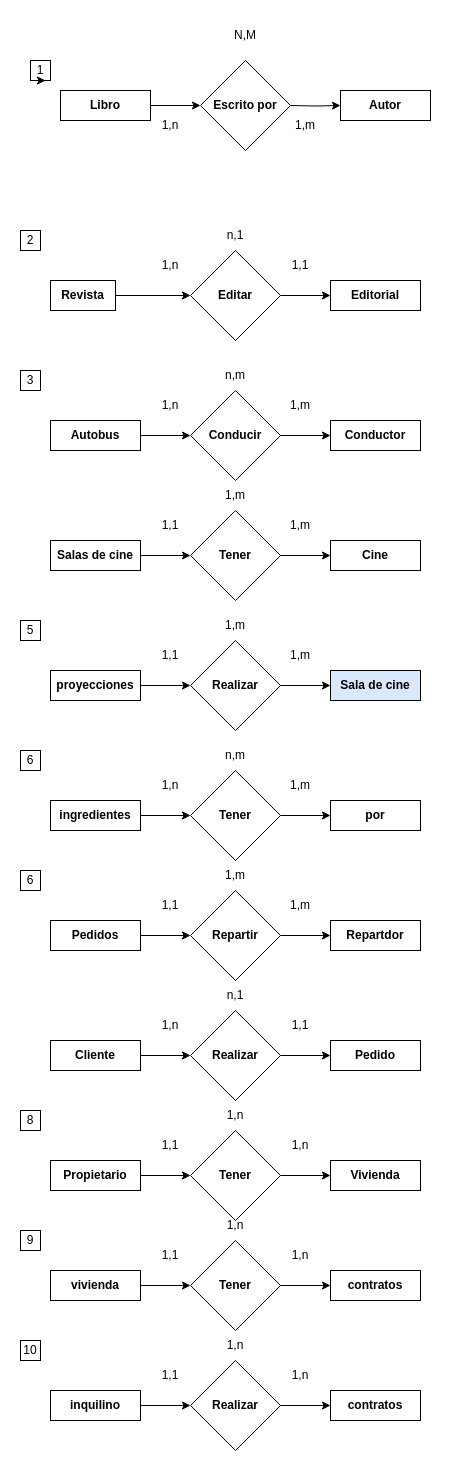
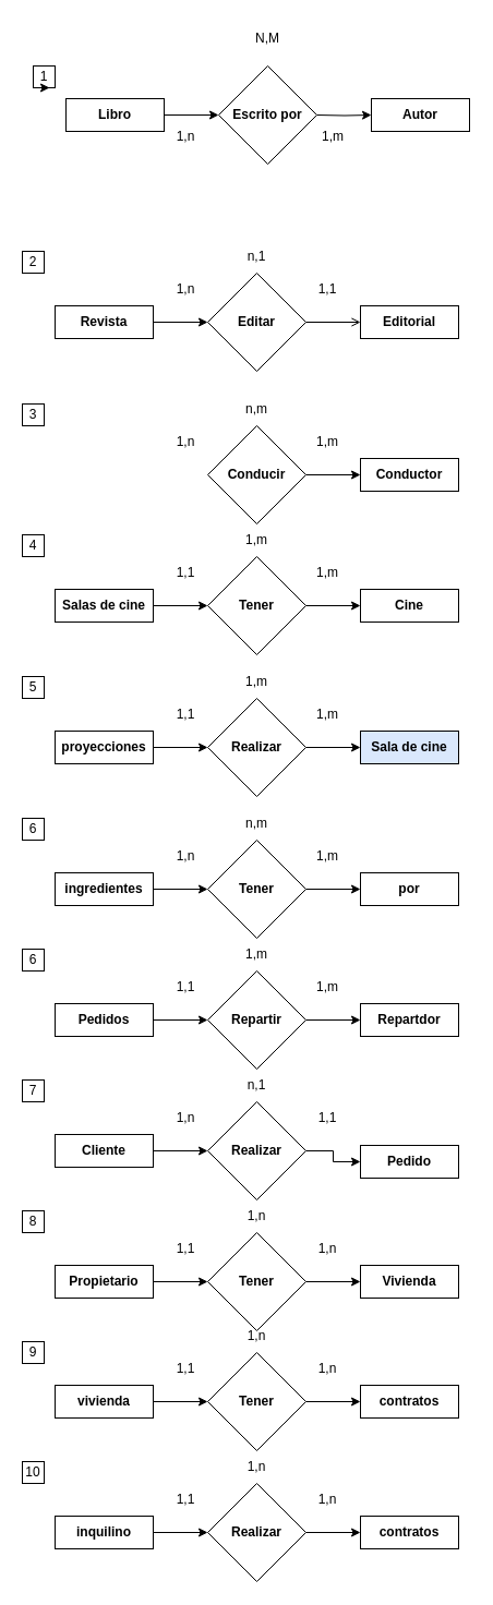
  <mxCell id="0" />
  <mxCell id="1" parent="0" />
  <mxCell id="2" value="1" style="rounded=0;whiteSpace=wrap;html=1;" vertex="1" parent="1"><mxGeometry x="30" y="60" width="20" height="20" as="geometry" /></mxCell>
  <mxCell id="3" style="edgeStyle=orthogonalEdgeStyle;rounded=0;orthogonalLoop=1;jettySize=auto;html=1;exitX=0.5;exitY=1;exitDx=0;exitDy=0;entryX=0.75;entryY=1;entryDx=0;entryDy=0;" edge="1" parent="1" source="2" target="2"><mxGeometry relative="1" as="geometry" /></mxCell>
  <mxCell id="4" value="2" style="rounded=0;whiteSpace=wrap;html=1;" vertex="1" parent="1"><mxGeometry x="20" y="230" width="20" height="20" as="geometry" /></mxCell>
  <mxCell id="5" value="Libro" style="rounded=0;whiteSpace=wrap;html=1;align=center;fontStyle=1" vertex="1" parent="1"><mxGeometry x="60" y="90" width="90" height="30" as="geometry" /></mxCell>
  <mxCell id="6" value="Autor" style="rounded=0;whiteSpace=wrap;html=1;align=center;fontStyle=1" vertex="1" parent="1"><mxGeometry x="340" y="90" width="90" height="30" as="geometry" /></mxCell>
  <mxCell id="7" style="edgeStyle=orthogonalEdgeStyle;rounded=0;orthogonalLoop=1;jettySize=auto;html=1;exitX=1;exitY=0.5;exitDx=0;exitDy=0;entryX=0;entryY=0.5;entryDx=0;entryDy=0;" edge="1" parent="1" target="6"><mxGeometry relative="1" as="geometry"><mxPoint x="290" y="105" as="sourcePoint" /></mxGeometry></mxCell>
  <mxCell id="8" value="Escrito por" style="rounded=0;whiteSpace=wrap;html=1;align=center;fontStyle=1;shape=rhombus;perimeter=rhombusPerimeter;" vertex="1" parent="1"><mxGeometry x="200" y="60" width="90" height="90" as="geometry" /></mxCell>
  <mxCell id="9" value="1,n" style="text;html=1;strokeColor=none;fillColor=none;align=center;verticalAlign=middle;whiteSpace=wrap;rounded=0;" vertex="1" parent="1"><mxGeometry x="140" y="110" width="60" height="30" as="geometry" /></mxCell>
  <mxCell id="10" value="1,m" style="text;html=1;strokeColor=none;fillColor=none;align=center;verticalAlign=middle;whiteSpace=wrap;rounded=0;" vertex="1" parent="1"><mxGeometry x="275" y="110" width="60" height="30" as="geometry" /></mxCell>
  <mxCell id="11" value="N,M" style="text;html=1;strokeColor=none;fillColor=none;align=center;verticalAlign=middle;whiteSpace=wrap;rounded=0;" vertex="1" parent="1"><mxGeometry x="215" y="20" width="60" height="30" as="geometry" /></mxCell>
  <mxCell id="12" style="edgeStyle=orthogonalEdgeStyle;rounded=0;orthogonalLoop=1;jettySize=auto;html=1;exitX=1;exitY=0.5;exitDx=0;exitDy=0;entryX=0;entryY=0.5;entryDx=0;entryDy=0;" edge="1" parent="1" source="13" target="16"><mxGeometry relative="1" as="geometry" /></mxCell>
- <mxCell id="13" value="Revista" style="rounded=0;whiteSpace=wrap;html=1;align=center;fontStyle=1" vertex="1" parent="1"><mxGeometry x="50" y="280" width="65" height="30" as="geometry" /></mxCell>
+ <mxCell id="13" value="Revista" style="rounded=0;whiteSpace=wrap;html=1;align=center;fontStyle=1" vertex="1" parent="1"><mxGeometry x="50" y="280" width="90" height="30" as="geometry" /></mxCell>
  <mxCell id="14" value="Editorial" style="rounded=0;whiteSpace=wrap;html=1;align=center;fontStyle=1" vertex="1" parent="1"><mxGeometry x="330" y="280" width="90" height="30" as="geometry" /></mxCell>
- <mxCell id="15" style="edgeStyle=orthogonalEdgeStyle;rounded=0;orthogonalLoop=1;jettySize=auto;html=1;exitX=1;exitY=0.5;exitDx=0;exitDy=0;entryX=0;entryY=0.5;entryDx=0;entryDy=0;" edge="1" parent="1" source="16" target="14"><mxGeometry relative="1" as="geometry" /></mxCell>
+ <mxCell id="15" style="edgeStyle=orthogonalEdgeStyle;rounded=0;orthogonalLoop=1;jettySize=auto;html=1;exitX=1;exitY=0.5;exitDx=0;exitDy=0;entryX=0;entryY=0.5;entryDx=0;entryDy=0;endArrow=open;" edge="1" parent="1" source="16" target="14"><mxGeometry relative="1" as="geometry" /></mxCell>
  <mxCell id="16" value="Editar" style="rounded=0;whiteSpace=wrap;html=1;align=center;fontStyle=1;shape=rhombus;perimeter=rhombusPerimeter;" vertex="1" parent="1"><mxGeometry x="190" y="250" width="90" height="90" as="geometry" /></mxCell>
  <mxCell id="17" value="1,n" style="text;html=1;strokeColor=none;fillColor=none;align=center;verticalAlign=middle;whiteSpace=wrap;rounded=0;" vertex="1" parent="1"><mxGeometry x="140" y="250" width="60" height="30" as="geometry" /></mxCell>
  <mxCell id="18" value="1,1" style="text;html=1;strokeColor=none;fillColor=none;align=center;verticalAlign=middle;whiteSpace=wrap;rounded=0;" vertex="1" parent="1"><mxGeometry x="270" y="250" width="60" height="30" as="geometry" /></mxCell>
  <mxCell id="19" value="n,1" style="text;html=1;strokeColor=none;fillColor=none;align=center;verticalAlign=middle;whiteSpace=wrap;rounded=0;" vertex="1" parent="1"><mxGeometry x="205" y="220" width="60" height="30" as="geometry" /></mxCell>
  <mxCell id="20" value="" style="endArrow=classic;html=1;rounded=0;exitX=1;exitY=0.5;exitDx=0;exitDy=0;entryX=0;entryY=0.5;entryDx=0;entryDy=0;" edge="1" parent="1" source="5"><mxGeometry width="50" height="50" relative="1" as="geometry"><mxPoint x="290" y="320" as="sourcePoint" /><mxPoint x="200" y="105" as="targetPoint" /></mxGeometry></mxCell>
  <mxCell id="21" value="3" style="rounded=0;whiteSpace=wrap;html=1;" vertex="1" parent="1"><mxGeometry x="20" y="370" width="20" height="20" as="geometry" /></mxCell>
- <mxCell id="22" style="edgeStyle=orthogonalEdgeStyle;rounded=0;orthogonalLoop=1;jettySize=auto;html=1;exitX=1;exitY=0.5;exitDx=0;exitDy=0;entryX=0;entryY=0.5;entryDx=0;entryDy=0;" edge="1" parent="1" source="23" target="26"><mxGeometry relative="1" as="geometry" /></mxCell>
- <mxCell id="23" value="Autobus" style="rounded=0;whiteSpace=wrap;html=1;align=center;fontStyle=1" vertex="1" parent="1"><mxGeometry x="50" y="420" width="90" height="30" as="geometry" /></mxCell>
  <mxCell id="24" value="Conductor" style="rounded=0;whiteSpace=wrap;html=1;align=center;fontStyle=1" vertex="1" parent="1"><mxGeometry x="330" y="420" width="90" height="30" as="geometry" /></mxCell>
  <mxCell id="25" style="edgeStyle=orthogonalEdgeStyle;rounded=0;orthogonalLoop=1;jettySize=auto;html=1;exitX=1;exitY=0.5;exitDx=0;exitDy=0;entryX=0;entryY=0.5;entryDx=0;entryDy=0;entryPerimeter=0;" edge="1" parent="1" source="26" target="24"><mxGeometry relative="1" as="geometry" /></mxCell>
  <mxCell id="26" value="Conducir" style="rounded=0;whiteSpace=wrap;html=1;align=center;fontStyle=1;shape=rhombus;perimeter=rhombusPerimeter;" vertex="1" parent="1"><mxGeometry x="190" y="390" width="90" height="90" as="geometry" /></mxCell>
  <mxCell id="27" value="1,n" style="text;html=1;strokeColor=none;fillColor=none;align=center;verticalAlign=middle;whiteSpace=wrap;rounded=0;" vertex="1" parent="1"><mxGeometry x="140" y="390" width="60" height="30" as="geometry" /></mxCell>
  <mxCell id="28" value="1,m" style="text;html=1;strokeColor=none;fillColor=none;align=center;verticalAlign=middle;whiteSpace=wrap;rounded=0;" vertex="1" parent="1"><mxGeometry x="270" y="390" width="60" height="30" as="geometry" /></mxCell>
  <mxCell id="29" value="n,m" style="text;html=1;strokeColor=none;fillColor=none;align=center;verticalAlign=middle;whiteSpace=wrap;rounded=0;" vertex="1" parent="1"><mxGeometry x="205" y="360" width="60" height="30" as="geometry" /></mxCell>
+ <mxCell id="30" value="4" style="rounded=0;whiteSpace=wrap;html=1;" vertex="1" parent="1"><mxGeometry x="20" y="490" width="20" height="20" as="geometry" /></mxCell>
  <mxCell id="31" style="edgeStyle=orthogonalEdgeStyle;rounded=0;orthogonalLoop=1;jettySize=auto;html=1;exitX=1;exitY=0.5;exitDx=0;exitDy=0;entryX=0;entryY=0.5;entryDx=0;entryDy=0;" edge="1" parent="1" source="32" target="35"><mxGeometry relative="1" as="geometry" /></mxCell>
  <mxCell id="32" value="Salas de cine" style="rounded=0;whiteSpace=wrap;html=1;align=center;fontStyle=1" vertex="1" parent="1"><mxGeometry x="50" y="540" width="90" height="30" as="geometry" /></mxCell>
  <mxCell id="33" value="Cine" style="rounded=0;whiteSpace=wrap;html=1;align=center;fontStyle=1" vertex="1" parent="1"><mxGeometry x="330" y="540" width="90" height="30" as="geometry" /></mxCell>
  <mxCell id="34" style="edgeStyle=orthogonalEdgeStyle;rounded=0;orthogonalLoop=1;jettySize=auto;html=1;exitX=1;exitY=0.5;exitDx=0;exitDy=0;entryX=0;entryY=0.5;entryDx=0;entryDy=0;entryPerimeter=0;" edge="1" parent="1" source="35" target="33"><mxGeometry relative="1" as="geometry" /></mxCell>
  <mxCell id="35" value="Tener" style="rounded=0;whiteSpace=wrap;html=1;align=center;fontStyle=1;shape=rhombus;perimeter=rhombusPerimeter;" vertex="1" parent="1"><mxGeometry x="190" y="510" width="90" height="90" as="geometry" /></mxCell>
  <mxCell id="36" value="1,1" style="text;html=1;strokeColor=none;fillColor=none;align=center;verticalAlign=middle;whiteSpace=wrap;rounded=0;" vertex="1" parent="1"><mxGeometry x="140" y="510" width="60" height="30" as="geometry" /></mxCell>
  <mxCell id="37" value="1,m" style="text;html=1;strokeColor=none;fillColor=none;align=center;verticalAlign=middle;whiteSpace=wrap;rounded=0;" vertex="1" parent="1"><mxGeometry x="270" y="510" width="60" height="30" as="geometry" /></mxCell>
  <mxCell id="38" value="1,m" style="text;html=1;strokeColor=none;fillColor=none;align=center;verticalAlign=middle;whiteSpace=wrap;rounded=0;" vertex="1" parent="1"><mxGeometry x="205" y="480" width="60" height="30" as="geometry" /></mxCell>
  <mxCell id="39" value="5" style="rounded=0;whiteSpace=wrap;html=1;" vertex="1" parent="1"><mxGeometry x="20" y="620" width="20" height="20" as="geometry" /></mxCell>
  <mxCell id="40" style="edgeStyle=orthogonalEdgeStyle;rounded=0;orthogonalLoop=1;jettySize=auto;html=1;exitX=1;exitY=0.5;exitDx=0;exitDy=0;entryX=0;entryY=0.5;entryDx=0;entryDy=0;" edge="1" parent="1" source="41" target="44"><mxGeometry relative="1" as="geometry" /></mxCell>
  <mxCell id="41" value="proyecciones" style="rounded=0;whiteSpace=wrap;html=1;align=center;fontStyle=1" vertex="1" parent="1"><mxGeometry x="50" y="670" width="90" height="30" as="geometry" /></mxCell>
  <mxCell id="42" value="Sala de cine" style="rounded=0;whiteSpace=wrap;html=1;align=center;fontStyle=1;fillColor=#dae8fc;" vertex="1" parent="1"><mxGeometry x="330" y="670" width="90" height="30" as="geometry" /></mxCell>
  <mxCell id="43" style="edgeStyle=orthogonalEdgeStyle;rounded=0;orthogonalLoop=1;jettySize=auto;html=1;exitX=1;exitY=0.5;exitDx=0;exitDy=0;entryX=0;entryY=0.5;entryDx=0;entryDy=0;entryPerimeter=0;" edge="1" parent="1" source="44" target="42"><mxGeometry relative="1" as="geometry" /></mxCell>
  <mxCell id="44" value="Realizar" style="rounded=0;whiteSpace=wrap;html=1;align=center;fontStyle=1;shape=rhombus;perimeter=rhombusPerimeter;" vertex="1" parent="1"><mxGeometry x="190" y="640" width="90" height="90" as="geometry" /></mxCell>
  <mxCell id="45" value="1,1" style="text;html=1;strokeColor=none;fillColor=none;align=center;verticalAlign=middle;whiteSpace=wrap;rounded=0;" vertex="1" parent="1"><mxGeometry x="140" y="640" width="60" height="30" as="geometry" /></mxCell>
  <mxCell id="46" value="1,m" style="text;html=1;strokeColor=none;fillColor=none;align=center;verticalAlign=middle;whiteSpace=wrap;rounded=0;" vertex="1" parent="1"><mxGeometry x="270" y="640" width="60" height="30" as="geometry" /></mxCell>
  <mxCell id="47" value="1,m" style="text;html=1;strokeColor=none;fillColor=none;align=center;verticalAlign=middle;whiteSpace=wrap;rounded=0;" vertex="1" parent="1"><mxGeometry x="205" y="610" width="60" height="30" as="geometry" /></mxCell>
  <mxCell id="48" value="6" style="rounded=0;whiteSpace=wrap;html=1;" vertex="1" parent="1"><mxGeometry x="20" y="750" width="20" height="20" as="geometry" /></mxCell>
  <mxCell id="49" style="edgeStyle=orthogonalEdgeStyle;rounded=0;orthogonalLoop=1;jettySize=auto;html=1;exitX=1;exitY=0.5;exitDx=0;exitDy=0;entryX=0;entryY=0.5;entryDx=0;entryDy=0;" edge="1" parent="1" source="50" target="53"><mxGeometry relative="1" as="geometry" /></mxCell>
  <mxCell id="50" value="ingredientes" style="rounded=0;whiteSpace=wrap;html=1;align=center;fontStyle=1" vertex="1" parent="1"><mxGeometry x="50" y="800" width="90" height="30" as="geometry" /></mxCell>
  <mxCell id="51" value="por" style="rounded=0;whiteSpace=wrap;html=1;align=center;fontStyle=1" vertex="1" parent="1"><mxGeometry x="330" y="800" width="90" height="30" as="geometry" /></mxCell>
  <mxCell id="52" style="edgeStyle=orthogonalEdgeStyle;rounded=0;orthogonalLoop=1;jettySize=auto;html=1;exitX=1;exitY=0.5;exitDx=0;exitDy=0;entryX=0;entryY=0.5;entryDx=0;entryDy=0;entryPerimeter=0;" edge="1" parent="1" source="53" target="51"><mxGeometry relative="1" as="geometry" /></mxCell>
  <mxCell id="53" value="Tener" style="rounded=0;whiteSpace=wrap;html=1;align=center;fontStyle=1;shape=rhombus;perimeter=rhombusPerimeter;" vertex="1" parent="1"><mxGeometry x="190" y="770" width="90" height="90" as="geometry" /></mxCell>
  <mxCell id="54" value="1,n" style="text;html=1;strokeColor=none;fillColor=none;align=center;verticalAlign=middle;whiteSpace=wrap;rounded=0;" vertex="1" parent="1"><mxGeometry x="140" y="770" width="60" height="30" as="geometry" /></mxCell>
  <mxCell id="55" value="1,m" style="text;html=1;strokeColor=none;fillColor=none;align=center;verticalAlign=middle;whiteSpace=wrap;rounded=0;" vertex="1" parent="1"><mxGeometry x="270" y="770" width="60" height="30" as="geometry" /></mxCell>
  <mxCell id="56" value="n,m" style="text;html=1;strokeColor=none;fillColor=none;align=center;verticalAlign=middle;whiteSpace=wrap;rounded=0;" vertex="1" parent="1"><mxGeometry x="205" y="740" width="60" height="30" as="geometry" /></mxCell>
  <mxCell id="57" value="6" style="rounded=0;whiteSpace=wrap;html=1;" vertex="1" parent="1"><mxGeometry x="20" y="870" width="20" height="20" as="geometry" /></mxCell>
  <mxCell id="58" style="edgeStyle=orthogonalEdgeStyle;rounded=0;orthogonalLoop=1;jettySize=auto;html=1;exitX=1;exitY=0.5;exitDx=0;exitDy=0;entryX=0;entryY=0.5;entryDx=0;entryDy=0;" edge="1" parent="1" source="59" target="62"><mxGeometry relative="1" as="geometry" /></mxCell>
  <mxCell id="59" value="Pedidos" style="rounded=0;whiteSpace=wrap;html=1;align=center;fontStyle=1" vertex="1" parent="1"><mxGeometry x="50" y="920" width="90" height="30" as="geometry" /></mxCell>
  <mxCell id="60" value="Repartdor" style="rounded=0;whiteSpace=wrap;html=1;align=center;fontStyle=1" vertex="1" parent="1"><mxGeometry x="330" y="920" width="90" height="30" as="geometry" /></mxCell>
  <mxCell id="61" style="edgeStyle=orthogonalEdgeStyle;rounded=0;orthogonalLoop=1;jettySize=auto;html=1;exitX=1;exitY=0.5;exitDx=0;exitDy=0;entryX=0;entryY=0.5;entryDx=0;entryDy=0;entryPerimeter=0;" edge="1" parent="1" source="62" target="60"><mxGeometry relative="1" as="geometry" /></mxCell>
  <mxCell id="62" value="Repartir" style="rounded=0;whiteSpace=wrap;html=1;align=center;fontStyle=1;shape=rhombus;perimeter=rhombusPerimeter;" vertex="1" parent="1"><mxGeometry x="190" y="890" width="90" height="90" as="geometry" /></mxCell>
  <mxCell id="63" value="1,1" style="text;html=1;strokeColor=none;fillColor=none;align=center;verticalAlign=middle;whiteSpace=wrap;rounded=0;" vertex="1" parent="1"><mxGeometry x="140" y="890" width="60" height="30" as="geometry" /></mxCell>
  <mxCell id="64" value="1,m" style="text;html=1;strokeColor=none;fillColor=none;align=center;verticalAlign=middle;whiteSpace=wrap;rounded=0;" vertex="1" parent="1"><mxGeometry x="270" y="890" width="60" height="30" as="geometry" /></mxCell>
  <mxCell id="65" value="1,m" style="text;html=1;strokeColor=none;fillColor=none;align=center;verticalAlign=middle;whiteSpace=wrap;rounded=0;" vertex="1" parent="1"><mxGeometry x="205" y="860" width="60" height="30" as="geometry" /></mxCell>
+ <mxCell id="66" value="7" style="rounded=0;whiteSpace=wrap;html=1;" vertex="1" parent="1"><mxGeometry x="20" y="990" width="20" height="20" as="geometry" /></mxCell>
  <mxCell id="67" style="edgeStyle=orthogonalEdgeStyle;rounded=0;orthogonalLoop=1;jettySize=auto;html=1;exitX=1;exitY=0.5;exitDx=0;exitDy=0;entryX=0;entryY=0.5;entryDx=0;entryDy=0;" edge="1" parent="1" source="68" target="71"><mxGeometry relative="1" as="geometry" /></mxCell>
  <mxCell id="68" value="Cliente" style="rounded=0;whiteSpace=wrap;html=1;align=center;fontStyle=1" vertex="1" parent="1"><mxGeometry x="50" y="1040" width="90" height="30" as="geometry" /></mxCell>
- <mxCell id="69" value="Pedido" style="rounded=0;whiteSpace=wrap;html=1;align=center;fontStyle=1" vertex="1" parent="1"><mxGeometry x="330" y="1040" width="90" height="30" as="geometry" /></mxCell>
+ <mxCell id="69" value="Pedido" style="rounded=0;whiteSpace=wrap;html=1;align=center;fontStyle=1" vertex="1" parent="1"><mxGeometry x="330" y="1050" width="90" height="30" as="geometry" /></mxCell>
  <mxCell id="70" style="edgeStyle=orthogonalEdgeStyle;rounded=0;orthogonalLoop=1;jettySize=auto;html=1;exitX=1;exitY=0.5;exitDx=0;exitDy=0;entryX=0;entryY=0.5;entryDx=0;entryDy=0;entryPerimeter=0;" edge="1" parent="1" source="71" target="69"><mxGeometry relative="1" as="geometry" /></mxCell>
  <mxCell id="71" value="Realizar" style="rounded=0;whiteSpace=wrap;html=1;align=center;fontStyle=1;shape=rhombus;perimeter=rhombusPerimeter;" vertex="1" parent="1"><mxGeometry x="190" y="1010" width="90" height="90" as="geometry" /></mxCell>
  <mxCell id="72" value="1,n" style="text;html=1;strokeColor=none;fillColor=none;align=center;verticalAlign=middle;whiteSpace=wrap;rounded=0;" vertex="1" parent="1"><mxGeometry x="140" y="1010" width="60" height="30" as="geometry" /></mxCell>
  <mxCell id="73" value="1,1" style="text;html=1;strokeColor=none;fillColor=none;align=center;verticalAlign=middle;whiteSpace=wrap;rounded=0;" vertex="1" parent="1"><mxGeometry x="270" y="1010" width="60" height="30" as="geometry" /></mxCell>
  <mxCell id="74" value="n,1" style="text;html=1;strokeColor=none;fillColor=none;align=center;verticalAlign=middle;whiteSpace=wrap;rounded=0;" vertex="1" parent="1"><mxGeometry x="205" y="980" width="60" height="30" as="geometry" /></mxCell>
  <mxCell id="75" value="8" style="rounded=0;whiteSpace=wrap;html=1;" vertex="1" parent="1"><mxGeometry x="20" y="1110" width="20" height="20" as="geometry" /></mxCell>
  <mxCell id="76" style="edgeStyle=orthogonalEdgeStyle;rounded=0;orthogonalLoop=1;jettySize=auto;html=1;exitX=1;exitY=0.5;exitDx=0;exitDy=0;entryX=0;entryY=0.5;entryDx=0;entryDy=0;" edge="1" parent="1" source="77" target="80"><mxGeometry relative="1" as="geometry" /></mxCell>
  <mxCell id="77" value="Propietario" style="rounded=0;whiteSpace=wrap;html=1;align=center;fontStyle=1" vertex="1" parent="1"><mxGeometry x="50" y="1160" width="90" height="30" as="geometry" /></mxCell>
  <mxCell id="78" value="Vivienda" style="rounded=0;whiteSpace=wrap;html=1;align=center;fontStyle=1" vertex="1" parent="1"><mxGeometry x="330" y="1160" width="90" height="30" as="geometry" /></mxCell>
  <mxCell id="79" style="edgeStyle=orthogonalEdgeStyle;rounded=0;orthogonalLoop=1;jettySize=auto;html=1;exitX=1;exitY=0.5;exitDx=0;exitDy=0;entryX=0;entryY=0.5;entryDx=0;entryDy=0;entryPerimeter=0;" edge="1" parent="1" source="80" target="78"><mxGeometry relative="1" as="geometry" /></mxCell>
  <mxCell id="80" value="Tener" style="rounded=0;whiteSpace=wrap;html=1;align=center;fontStyle=1;shape=rhombus;perimeter=rhombusPerimeter;" vertex="1" parent="1"><mxGeometry x="190" y="1130" width="90" height="90" as="geometry" /></mxCell>
  <mxCell id="81" value="1,n" style="text;html=1;strokeColor=none;fillColor=none;align=center;verticalAlign=middle;whiteSpace=wrap;rounded=0;" vertex="1" parent="1"><mxGeometry x="270" y="1130" width="60" height="30" as="geometry" /></mxCell>
  <mxCell id="82" value="1,1" style="text;html=1;strokeColor=none;fillColor=none;align=center;verticalAlign=middle;whiteSpace=wrap;rounded=0;" vertex="1" parent="1"><mxGeometry x="140" y="1130" width="60" height="30" as="geometry" /></mxCell>
  <mxCell id="83" value="1,n" style="text;html=1;strokeColor=none;fillColor=none;align=center;verticalAlign=middle;whiteSpace=wrap;rounded=0;" vertex="1" parent="1"><mxGeometry x="205" y="1100" width="60" height="30" as="geometry" /></mxCell>
  <mxCell id="84" value="9" style="rounded=0;whiteSpace=wrap;html=1;" vertex="1" parent="1"><mxGeometry x="20" y="1230" width="20" height="20" as="geometry" /></mxCell>
  <mxCell id="85" style="edgeStyle=orthogonalEdgeStyle;rounded=0;orthogonalLoop=1;jettySize=auto;html=1;exitX=1;exitY=0.5;exitDx=0;exitDy=0;entryX=0;entryY=0.5;entryDx=0;entryDy=0;" edge="1" parent="1" source="86" target="89"><mxGeometry relative="1" as="geometry" /></mxCell>
  <mxCell id="86" value="vivienda" style="rounded=0;whiteSpace=wrap;html=1;align=center;fontStyle=1" vertex="1" parent="1"><mxGeometry x="50" y="1270" width="90" height="30" as="geometry" /></mxCell>
  <mxCell id="87" value="contratos" style="rounded=0;whiteSpace=wrap;html=1;align=center;fontStyle=1" vertex="1" parent="1"><mxGeometry x="330" y="1270" width="90" height="30" as="geometry" /></mxCell>
  <mxCell id="88" style="edgeStyle=orthogonalEdgeStyle;rounded=0;orthogonalLoop=1;jettySize=auto;html=1;exitX=1;exitY=0.5;exitDx=0;exitDy=0;entryX=0;entryY=0.5;entryDx=0;entryDy=0;entryPerimeter=0;" edge="1" parent="1" source="89" target="87"><mxGeometry relative="1" as="geometry" /></mxCell>
  <mxCell id="89" value="Tener" style="rounded=0;whiteSpace=wrap;html=1;align=center;fontStyle=1;shape=rhombus;perimeter=rhombusPerimeter;" vertex="1" parent="1"><mxGeometry x="190" y="1240" width="90" height="90" as="geometry" /></mxCell>
  <mxCell id="90" value="1,n" style="text;html=1;strokeColor=none;fillColor=none;align=center;verticalAlign=middle;whiteSpace=wrap;rounded=0;" vertex="1" parent="1"><mxGeometry x="270" y="1240" width="60" height="30" as="geometry" /></mxCell>
  <mxCell id="91" value="1,1" style="text;html=1;strokeColor=none;fillColor=none;align=center;verticalAlign=middle;whiteSpace=wrap;rounded=0;" vertex="1" parent="1"><mxGeometry x="140" y="1240" width="60" height="30" as="geometry" /></mxCell>
  <mxCell id="92" value="1,n" style="text;html=1;strokeColor=none;fillColor=none;align=center;verticalAlign=middle;whiteSpace=wrap;rounded=0;" vertex="1" parent="1"><mxGeometry x="205" y="1210" width="60" height="30" as="geometry" /></mxCell>
  <mxCell id="93" value="10" style="rounded=0;whiteSpace=wrap;html=1;" vertex="1" parent="1"><mxGeometry x="20" y="1340" width="20" height="20" as="geometry" /></mxCell>
  <mxCell id="94" style="edgeStyle=orthogonalEdgeStyle;rounded=0;orthogonalLoop=1;jettySize=auto;html=1;exitX=1;exitY=0.5;exitDx=0;exitDy=0;entryX=0;entryY=0.5;entryDx=0;entryDy=0;" edge="1" parent="1" source="95" target="98"><mxGeometry relative="1" as="geometry" /></mxCell>
  <mxCell id="95" value="inquilino" style="rounded=0;whiteSpace=wrap;html=1;align=center;fontStyle=1" vertex="1" parent="1"><mxGeometry x="50" y="1390" width="90" height="30" as="geometry" /></mxCell>
  <mxCell id="96" value="contratos" style="rounded=0;whiteSpace=wrap;html=1;align=center;fontStyle=1" vertex="1" parent="1"><mxGeometry x="330" y="1390" width="90" height="30" as="geometry" /></mxCell>
  <mxCell id="97" style="edgeStyle=orthogonalEdgeStyle;rounded=0;orthogonalLoop=1;jettySize=auto;html=1;exitX=1;exitY=0.5;exitDx=0;exitDy=0;entryX=0;entryY=0.5;entryDx=0;entryDy=0;entryPerimeter=0;" edge="1" parent="1" source="98" target="96"><mxGeometry relative="1" as="geometry" /></mxCell>
  <mxCell id="98" value="Realizar" style="rounded=0;whiteSpace=wrap;html=1;align=center;fontStyle=1;shape=rhombus;perimeter=rhombusPerimeter;" vertex="1" parent="1"><mxGeometry x="190" y="1360" width="90" height="90" as="geometry" /></mxCell>
  <mxCell id="99" value="1,n" style="text;html=1;strokeColor=none;fillColor=none;align=center;verticalAlign=middle;whiteSpace=wrap;rounded=0;" vertex="1" parent="1"><mxGeometry x="270" y="1360" width="60" height="30" as="geometry" /></mxCell>
  <mxCell id="100" value="1,1" style="text;html=1;strokeColor=none;fillColor=none;align=center;verticalAlign=middle;whiteSpace=wrap;rounded=0;" vertex="1" parent="1"><mxGeometry x="140" y="1360" width="60" height="30" as="geometry" /></mxCell>
  <mxCell id="101" value="1,n" style="text;html=1;strokeColor=none;fillColor=none;align=center;verticalAlign=middle;whiteSpace=wrap;rounded=0;" vertex="1" parent="1"><mxGeometry x="205" y="1330" width="60" height="30" as="geometry" /></mxCell>
